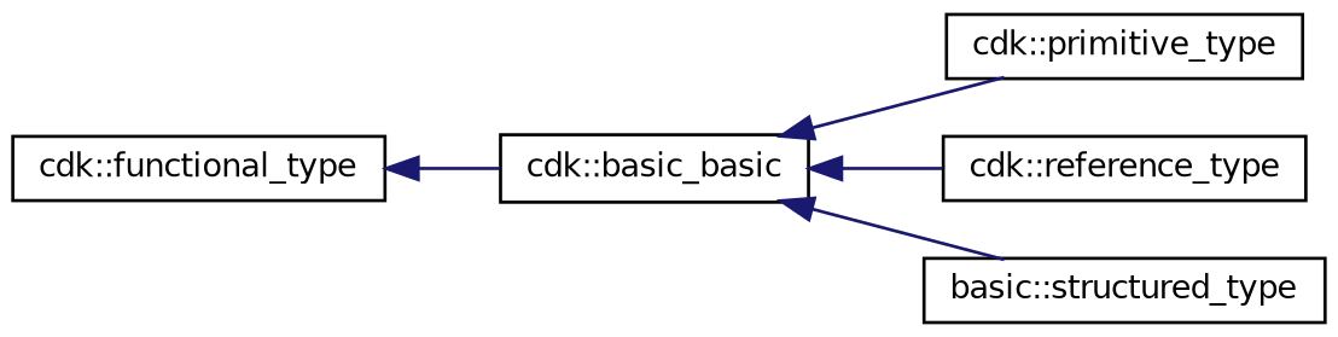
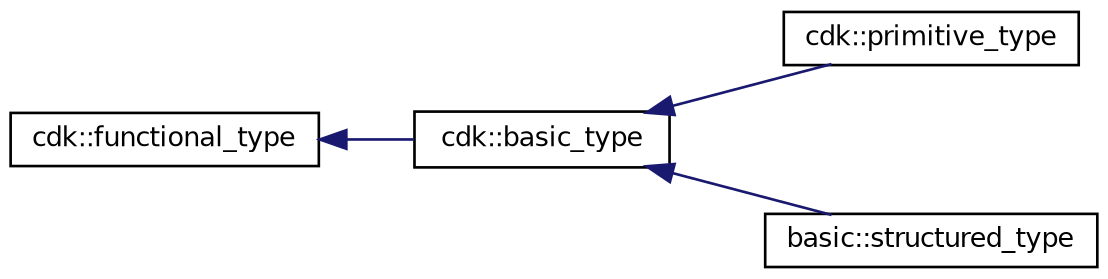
  digraph {
    rankdir=LR
    node [color=black fillcolor=white fontname=Helvetica fontsize=10 shape=record style=filled]
    edge [color=midnightblue dir=back fontname=Helvetica fontsize=10 labelfontname=Helvetica labelfontsize=10 style=solid]
-   n1 [height=0.2 label="cdk::basic_basic" width=0.4]
+   n1 [height=0.2 label="cdk::basic_type" width=0.4]
    n2 [height=0.2 label="cdk::primitive_type" width=0.4]
-   n3 [height=0.2 label="cdk::reference_type" width=0.4]
    n4 [height=0.2 label="basic::structured_type" width=0.4]
    n5 [height=0.2 label="cdk::functional_type" width=0.4]
    n1 -> n2
-   n1 -> n3
    n1 -> n4
    n5 -> n1
  }
